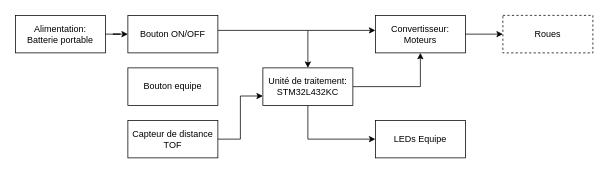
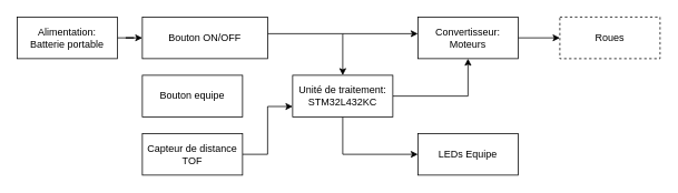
  <mxCell id="0" />
  <mxCell id="1" parent="0" />
  <mxCell id="2" style="edgeStyle=orthogonalEdgeStyle;rounded=0;orthogonalLoop=1;jettySize=auto;html=1;exitX=1;exitY=0.5;exitDx=0;exitDy=0;entryX=0.5;entryY=1;entryDx=0;entryDy=0;" parent="1" source="4" target="8" edge="1"><mxGeometry relative="1" as="geometry" /></mxCell>
  <mxCell id="3" style="edgeStyle=orthogonalEdgeStyle;rounded=0;orthogonalLoop=1;jettySize=auto;html=1;entryX=0;entryY=0.5;entryDx=0;entryDy=0;" parent="1" source="4" target="10" edge="1"><mxGeometry relative="1" as="geometry"><Array as="points"><mxPoint x="410" y="185" /></Array></mxGeometry></mxCell>
  <mxCell id="4" value="&lt;div&gt;Unité de traitement:&lt;/div&gt;STM32L432KC" style="rounded=0;whiteSpace=wrap;html=1;" parent="1" vertex="1"><mxGeometry x="350" y="90" width="120" height="50" as="geometry" /></mxCell>
  <mxCell id="5" style="edgeStyle=orthogonalEdgeStyle;rounded=0;orthogonalLoop=1;jettySize=auto;html=1;" parent="1" source="6" target="13" edge="1"><mxGeometry relative="1" as="geometry" /></mxCell>
  <mxCell id="6" value="&lt;div&gt;Alimentation:&lt;/div&gt;Batterie portable" style="rounded=0;whiteSpace=wrap;html=1;" parent="1" vertex="1"><mxGeometry x="20" y="20" width="120" height="50" as="geometry" /></mxCell>
  <mxCell id="7" style="edgeStyle=orthogonalEdgeStyle;rounded=0;orthogonalLoop=1;jettySize=auto;html=1;" parent="1" source="8" target="16" edge="1"><mxGeometry relative="1" as="geometry" /></mxCell>
  <mxCell id="8" value="Convertisseur:&lt;div&gt;&lt;/div&gt;&lt;div&gt;Moteurs&lt;/div&gt;" style="rounded=0;whiteSpace=wrap;html=1;" parent="1" vertex="1"><mxGeometry x="500" y="20" width="120" height="50" as="geometry" /></mxCell>
  <mxCell id="9" value="" style="endArrow=classic;html=1;rounded=0;" parent="1" edge="1"><mxGeometry width="50" height="50" relative="1" as="geometry"><mxPoint x="410" y="40" as="sourcePoint" /><mxPoint x="500" y="40" as="targetPoint" /><Array as="points" /></mxGeometry></mxCell>
  <mxCell id="10" value="LEDs Equipe&lt;div&gt;&lt;/div&gt;" style="rounded=0;whiteSpace=wrap;html=1;" parent="1" vertex="1"><mxGeometry x="500" y="160" width="120" height="50" as="geometry" /></mxCell>
  <mxCell id="11" value="Bouton equipe&lt;div&gt;&lt;/div&gt;" style="rounded=0;whiteSpace=wrap;html=1;" parent="1" vertex="1"><mxGeometry x="170" y="90" width="120" height="50" as="geometry" /></mxCell>
  <mxCell id="12" style="edgeStyle=orthogonalEdgeStyle;rounded=0;orthogonalLoop=1;jettySize=auto;html=1;entryX=0.5;entryY=0;entryDx=0;entryDy=0;" parent="1" source="13" target="4" edge="1"><mxGeometry relative="1" as="geometry"><Array as="points"><mxPoint x="410" y="40" /></Array></mxGeometry></mxCell>
- <mxCell id="13" value="Bouton ON/OFF&lt;div&gt;&lt;/div&gt;" style="rounded=0;whiteSpace=wrap;html=1;" parent="1" vertex="1"><mxGeometry x="170" y="20" width="120" height="50" as="geometry" /></mxCell>
+ <mxCell id="13" value="Bouton ON/OFF&lt;div&gt;&lt;/div&gt;" style="rounded=0;whiteSpace=wrap;html=1;" parent="1" vertex="1"><mxGeometry x="170" y="20" width="150" height="50" as="geometry" /></mxCell>
  <mxCell id="14" style="edgeStyle=orthogonalEdgeStyle;rounded=0;orthogonalLoop=1;jettySize=auto;html=1;entryX=0;entryY=0.75;entryDx=0;entryDy=0;" parent="1" source="15" target="4" edge="1"><mxGeometry relative="1" as="geometry" /></mxCell>
  <mxCell id="15" value="Capteur de distance TOF&lt;div&gt;&lt;/div&gt;" style="rounded=0;whiteSpace=wrap;html=1;" parent="1" vertex="1"><mxGeometry x="170" y="160" width="120" height="50" as="geometry" /></mxCell>
  <mxCell id="16" value="Roues" style="rounded=0;whiteSpace=wrap;html=1;dashed=1;" parent="1" vertex="1"><mxGeometry x="670" y="20" width="120" height="50" as="geometry" /></mxCell>
